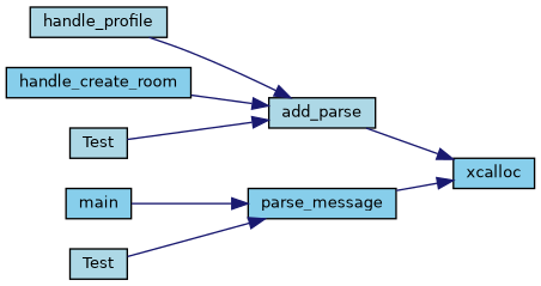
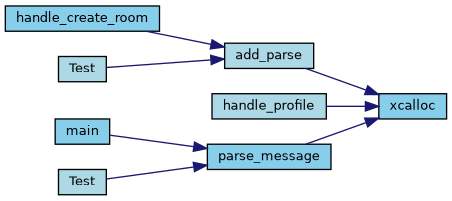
  digraph {
    rankdir=RL
    node [color=black fillcolor=skyblue fontname=Helvetica fontsize=10 shape=record style=filled]
    edge [color=midnightblue dir=back fontname=Helvetica fontsize=10 labelfontname=Helvetica labelfontsize=10 style=solid]
    n1 [fontcolor=black height=0.2 label=xcalloc width=0.4]
    n2 [fillcolor=lightblue height=0.2 label=add_parse width=0.4]
    n3 [fillcolor=lightblue height=0.2 label=handle_profile width=0.4]
    n4 [height=0.2 label=parse_message width=0.4]
    n5 [height=0.2 label=handle_create_room width=0.4]
    n6 [fillcolor=lightblue height=0.2 label=Test width=0.4]
    n7 [height=0.2 label=main width=0.4]
    n8 [fillcolor=lightblue height=0.2 label=Test width=0.4]
    n1 -> n2
-   n2 -> n3
+   n1 -> n3
    n1 -> n4
    n2 -> n5
    n2 -> n6
    n4 -> n7
    n4 -> n8
  }
